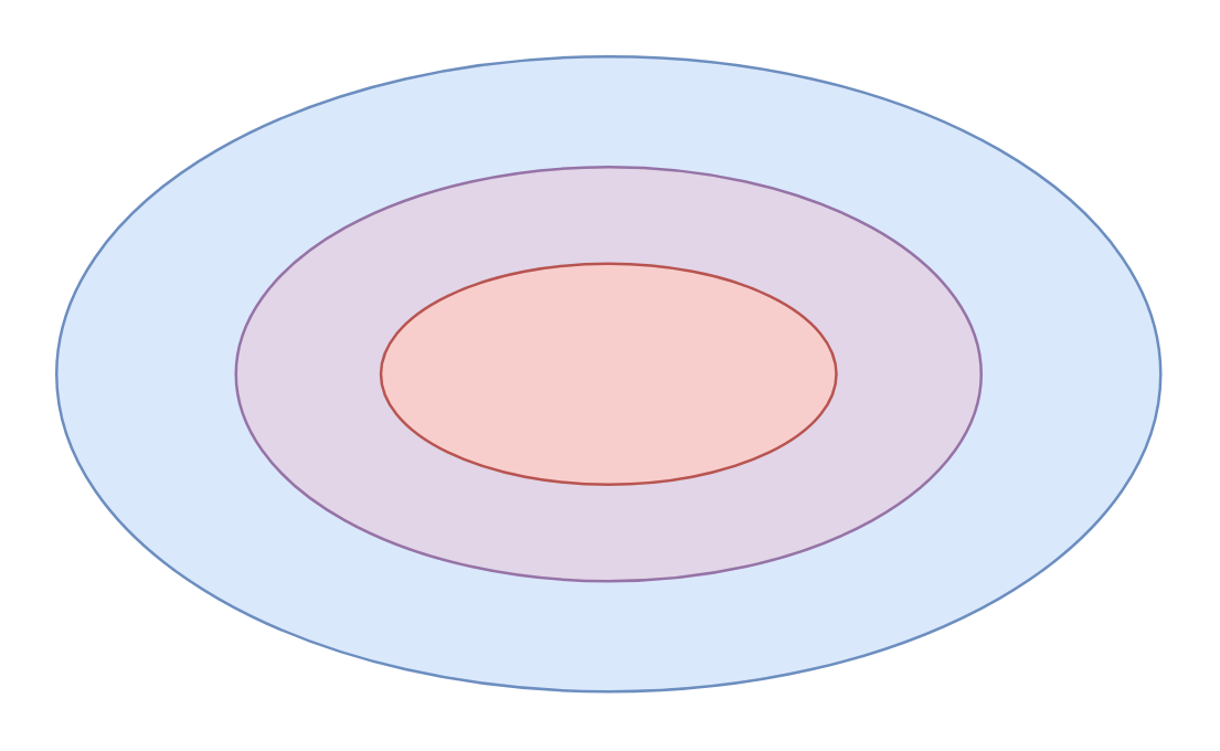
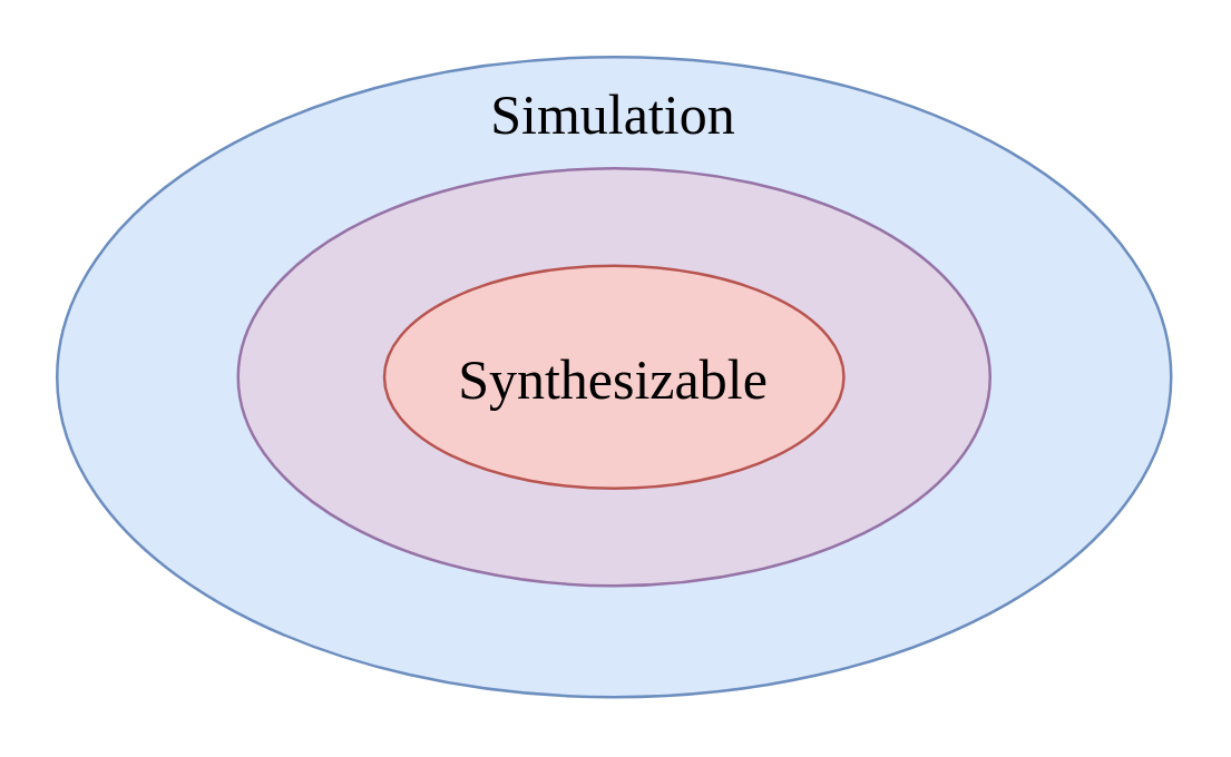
  <mxCell id="0" />
  <mxCell id="1" parent="0" />
  <mxCell id="2" value="" style="ellipse;whiteSpace=wrap;html=1;fillColor=#dae8fc;strokeColor=#6c8ebf;" vertex="1" parent="1"><mxGeometry x="20" y="20" width="400" height="230" as="geometry" /></mxCell>
  <mxCell id="3" value="" style="ellipse;whiteSpace=wrap;html=1;fillColor=#e1d5e7;strokeColor=#9673a6;" vertex="1" parent="1"><mxGeometry x="85" y="60" width="270" height="150" as="geometry" /></mxCell>
  <mxCell id="4" value="" style="ellipse;whiteSpace=wrap;html=1;fillColor=#f8cecc;strokeColor=#b85450;" vertex="1" parent="1"><mxGeometry x="137.5" y="95" width="165" height="80" as="geometry" /></mxCell>
+ <mxCell id="5" value="Simulation" style="text;html=1;strokeColor=none;fillColor=none;align=center;verticalAlign=middle;whiteSpace=wrap;rounded=0;fontSize=20;fontFamily=UGent Panno Text;" vertex="1" parent="1"><mxGeometry x="170" y="20" width="100" height="40" as="geometry" /></mxCell>
+ <mxCell id="6" value="Synthesizable" style="text;html=1;strokeColor=none;fillColor=none;align=center;verticalAlign=middle;whiteSpace=wrap;rounded=0;fontSize=20;fontFamily=UGent Panno Text;" vertex="1" parent="1"><mxGeometry x="145" y="117.5" width="150" height="35" as="geometry" /></mxCell>
